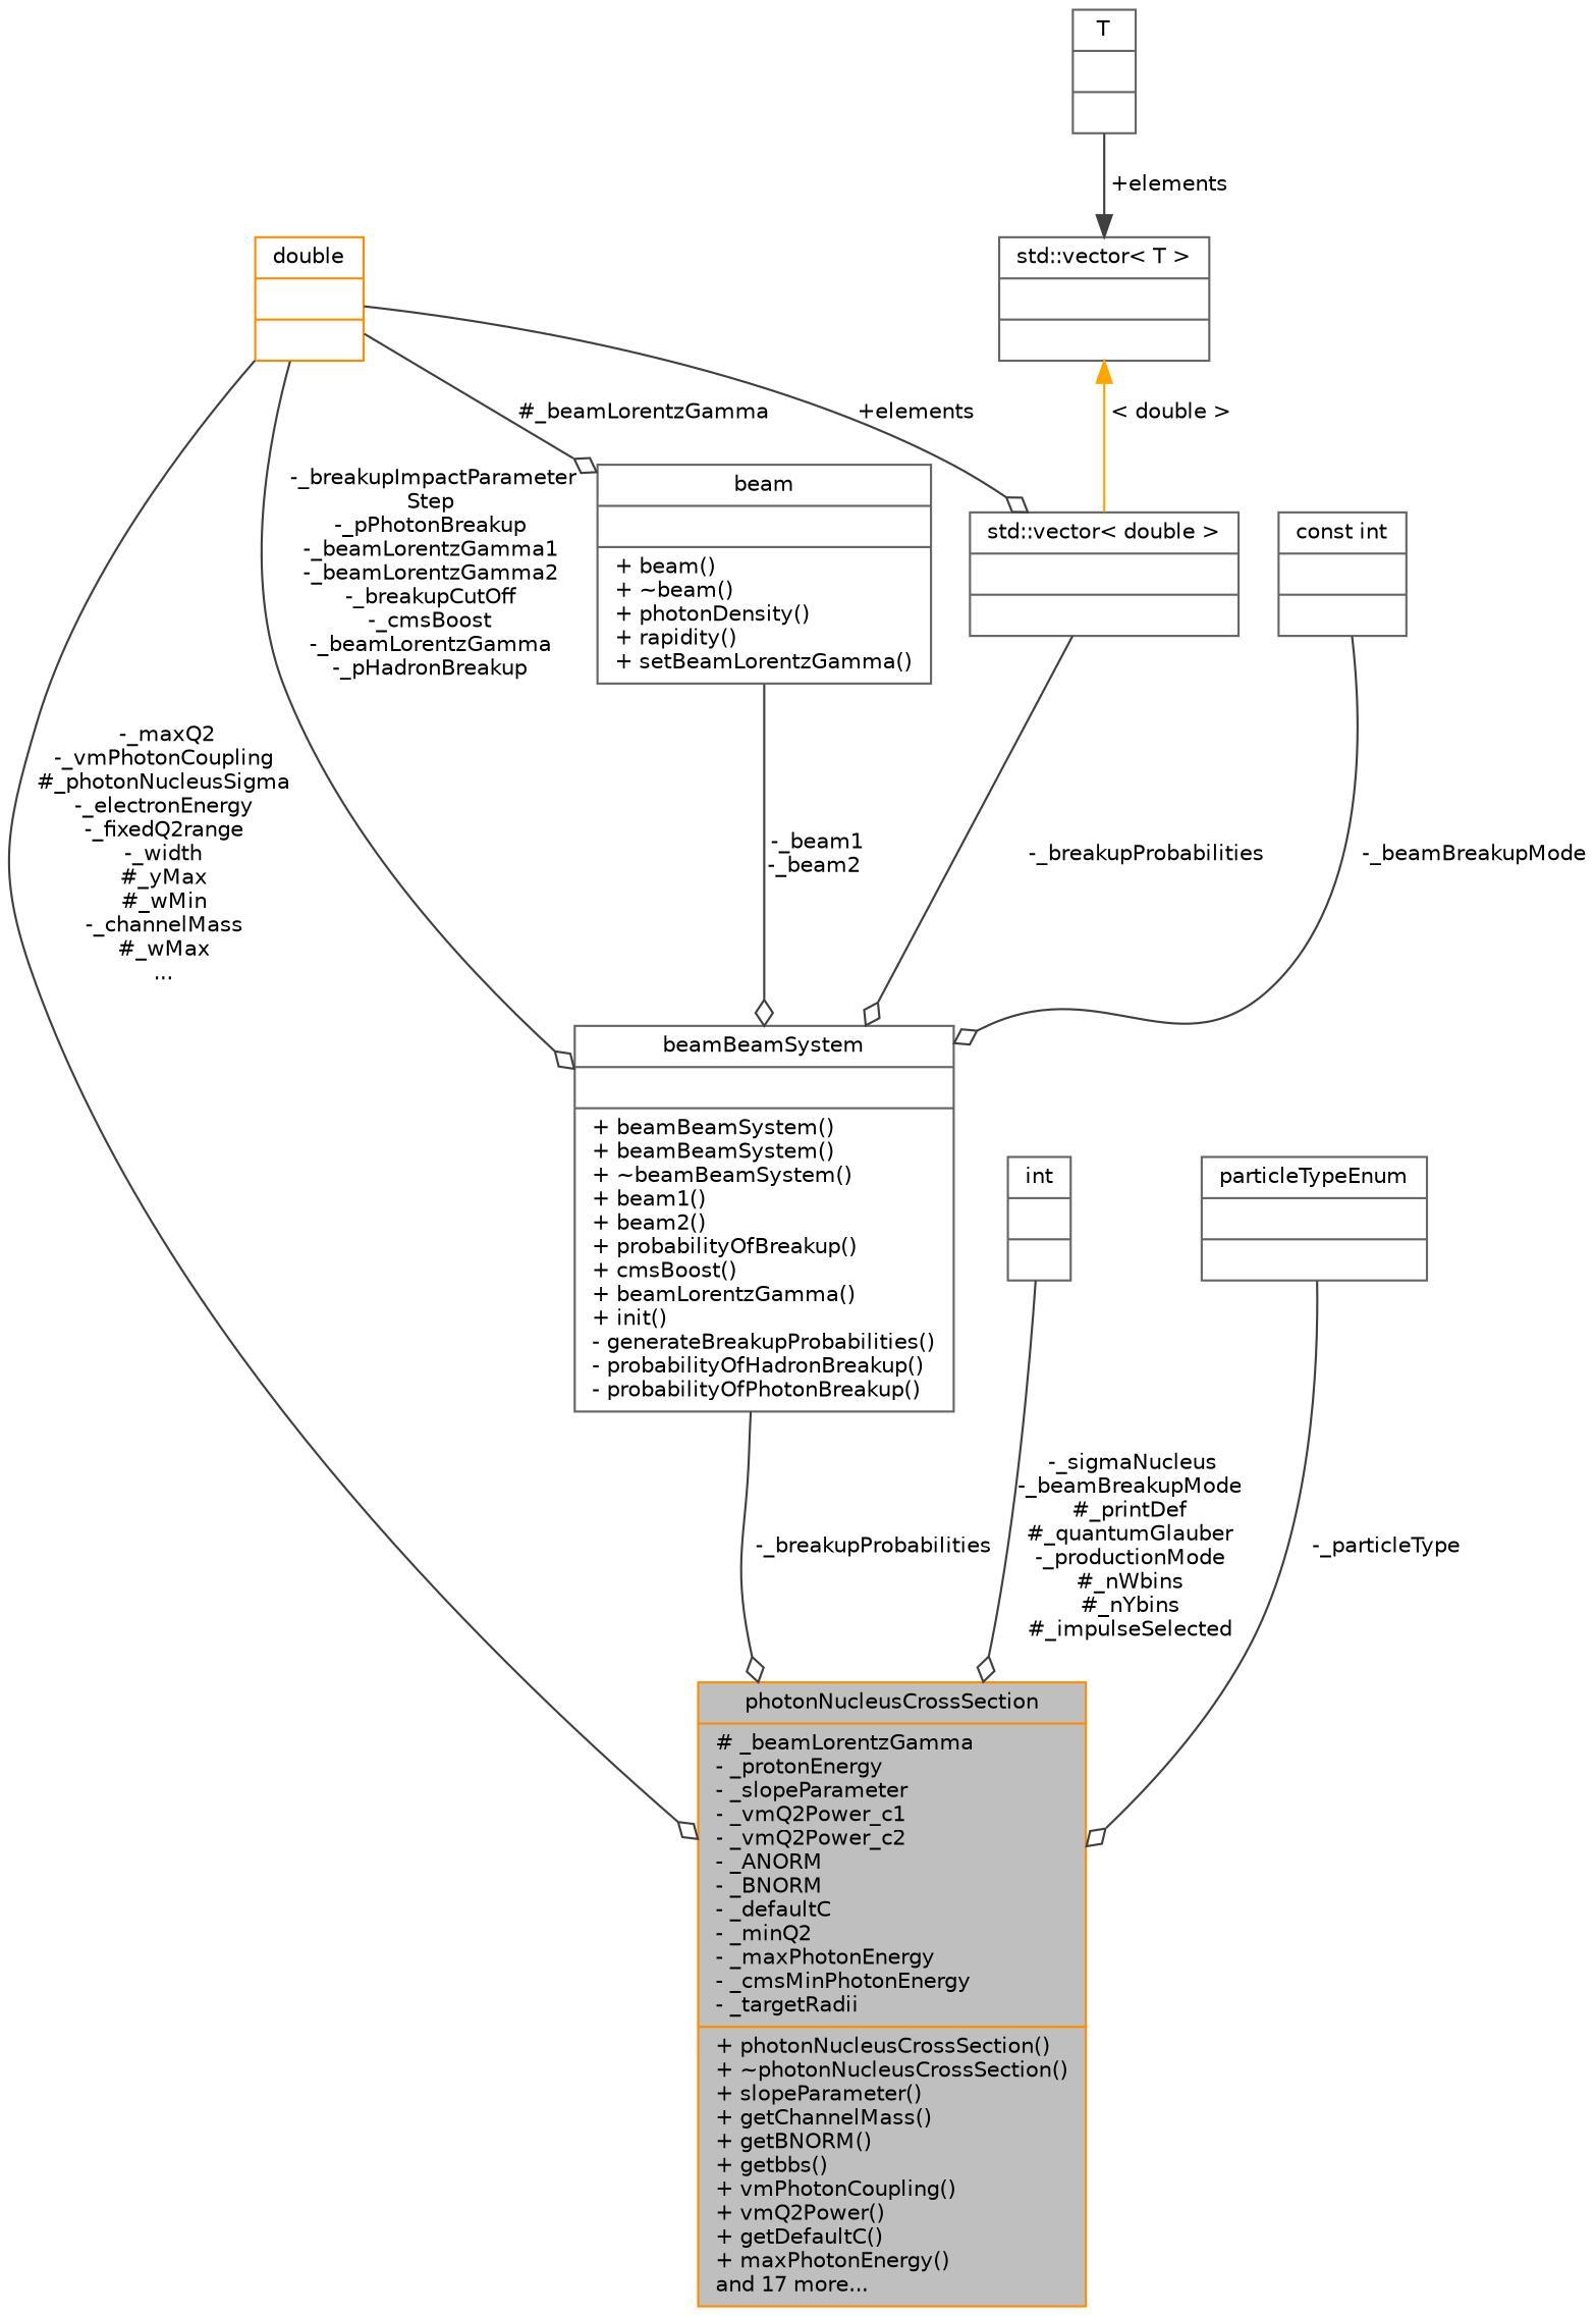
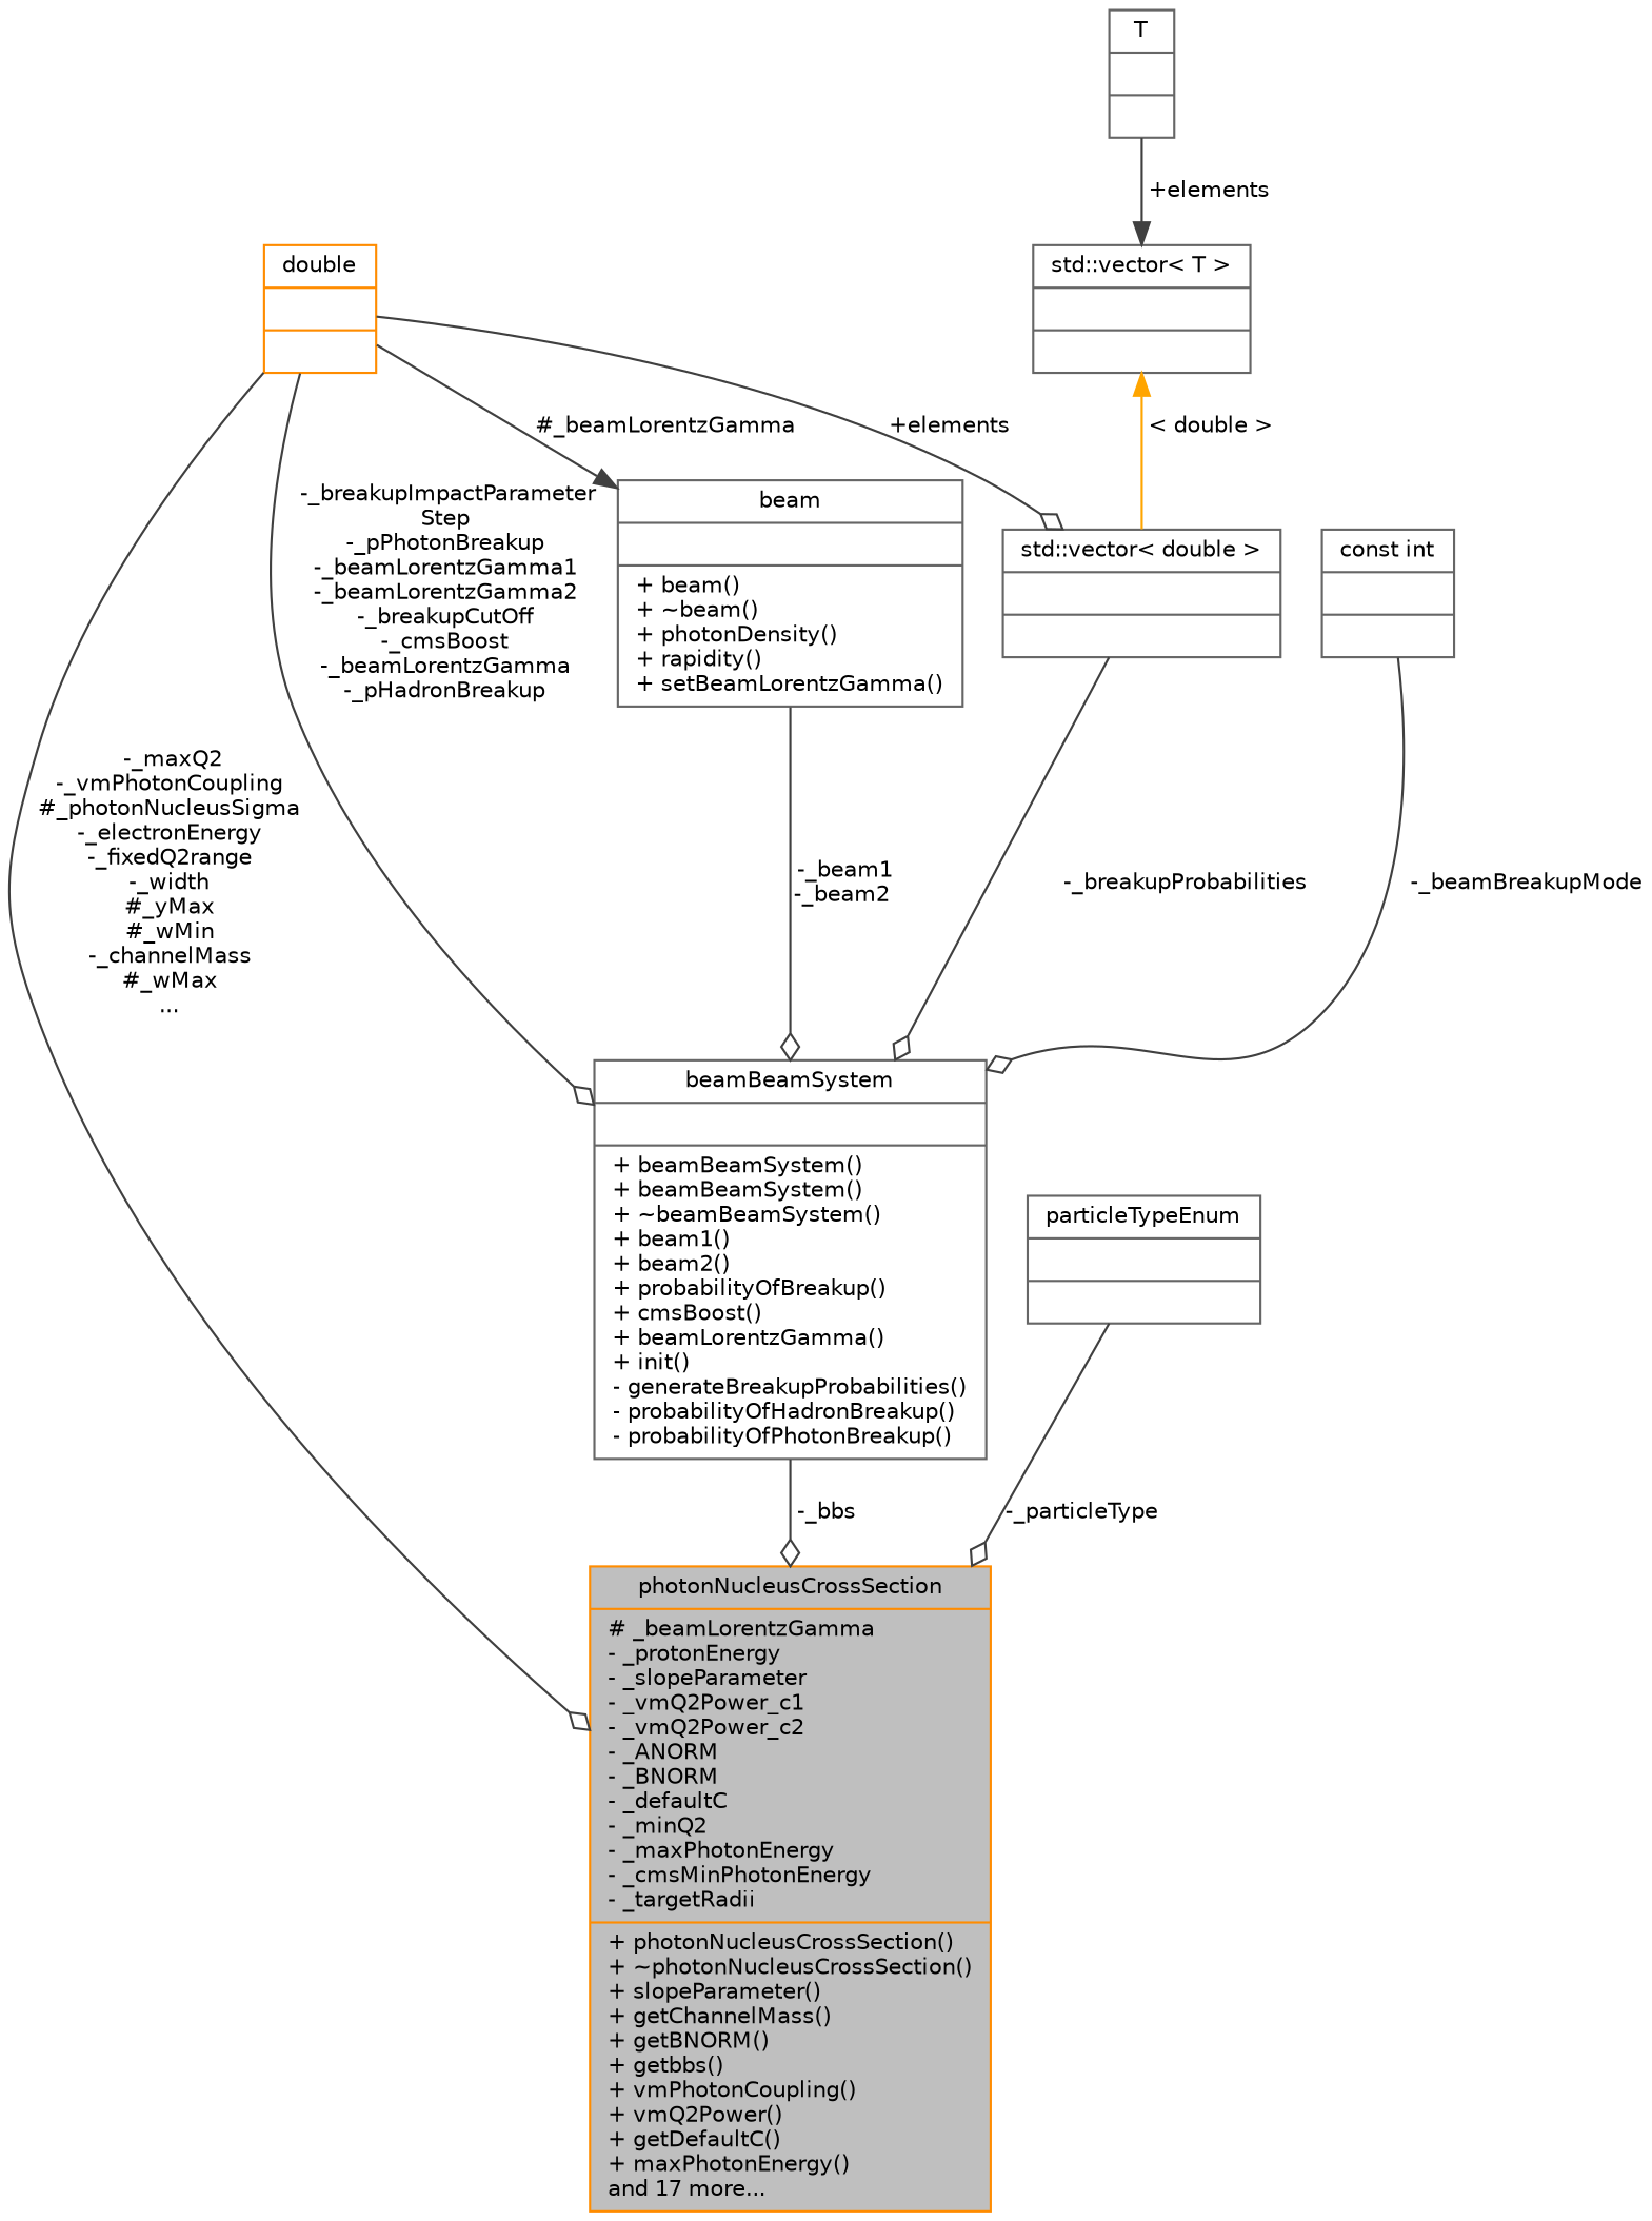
  digraph {
    node [color=gray40 fontname=Helvetica fontsize=10 shape=record]
    edge [arrowhead=odiamond color=grey25 fontname=Helvetica fontsize=10 labelfontname=Helvetica labelfontsize=10 style=solid]
    n1 [color=darkorange fillcolor=grey75 fontcolor=black height=0.2 label="{photonNucleusCrossSection\n|# _beamLorentzGamma\l- _protonEnergy\l- _slopeParameter\l- _vmQ2Power_c1\l- _vmQ2Power_c2\l- _ANORM\l- _BNORM\l- _defaultC\l- _minQ2\l- _maxPhotonEnergy\l- _cmsMinPhotonEnergy\l- _targetRadii\l|+ photonNucleusCrossSection()\l+ ~photonNucleusCrossSection()\l+ slopeParameter()\l+ getChannelMass()\l+ getBNORM()\l+ getbbs()\l+ vmPhotonCoupling()\l+ vmQ2Power()\l+ getDefaultC()\l+ maxPhotonEnergy()\land 17 more...\l}" style=filled width=0.4]
    n2 [color=darkorange height=0.2 label="{double\n||}" width=0.4]
    n3 [height=0.2 label="{beamBeamSystem\n||+ beamBeamSystem()\l+ beamBeamSystem()\l+ ~beamBeamSystem()\l+ beam1()\l+ beam2()\l+ probabilityOfBreakup()\l+ cmsBoost()\l+ beamLorentzGamma()\l+ init()\l- generateBreakupProbabilities()\l- probabilityOfHadronBreakup()\l- probabilityOfPhotonBreakup()\l}" width=0.4]
    n4 [height=0.2 label="{beam\n||+ beam()\l+ ~beam()\l+ photonDensity()\l+ rapidity()\l+ setBeamLorentzGamma()\l}" width=0.4]
    n5 [height=0.2 label="{std::vector\< double \>\n||}" width=0.4]
-   n6 [height=0.2 label="{int\n||}" width=0.4]
    n7 [height=0.2 label="{particleTypeEnum\n||}" width=0.4]
    n8 [height=0.2 label="{const int\n||}" width=0.4]
    n9 [height=0.2 label="{std::vector\< T \>\n||}" width=0.4]
    n10 [height=0.2 label="{T\n||}" width=0.4]
    n2 -> n1 [label=" -_maxQ2\n-_vmPhotonCoupling\n#_photonNucleusSigma\n-_electronEnergy\n-_fixedQ2range\n-_width\n#_yMax\n#_wMin\n-_channelMass\n#_wMax\n..."]
    n2 -> n3 [label=" -_breakupImpactParameter\lStep\n-_pPhotonBreakup\n-_beamLorentzGamma1\n-_beamLorentzGamma2\n-_breakupCutOff\n-_cmsBoost\n-_beamLorentzGamma\n-_pHadronBreakup"]
-   n2 -> n4 [label=" #_beamLorentzGamma"]
+   n2 -> n4 [arrowhead=normal label=" #_beamLorentzGamma"]
    n2 -> n5 [label=" +elements"]
-   n3 -> n1 [label=" -_breakupProbabilities"]
+   n3 -> n1 [label=" -_bbs"]
    n4 -> n3 [label=" -_beam1\n-_beam2"]
    n5 -> n3 [label=" -_breakupProbabilities"]
-   n6 -> n1 [label=" -_sigmaNucleus\n-_beamBreakupMode\n#_printDef\n#_quantumGlauber\n-_productionMode\n#_nWbins\n#_nYbins\n#_impulseSelected"]
    n7 -> n1 [label=" -_particleType"]
    n8 -> n3 [label=" -_beamBreakupMode"]
    n9 -> n5 [color=orange dir=back label=" \< double \>" arrowhead=""]
    n10 -> n9 [arrowhead=normal label=" +elements"]
  }
